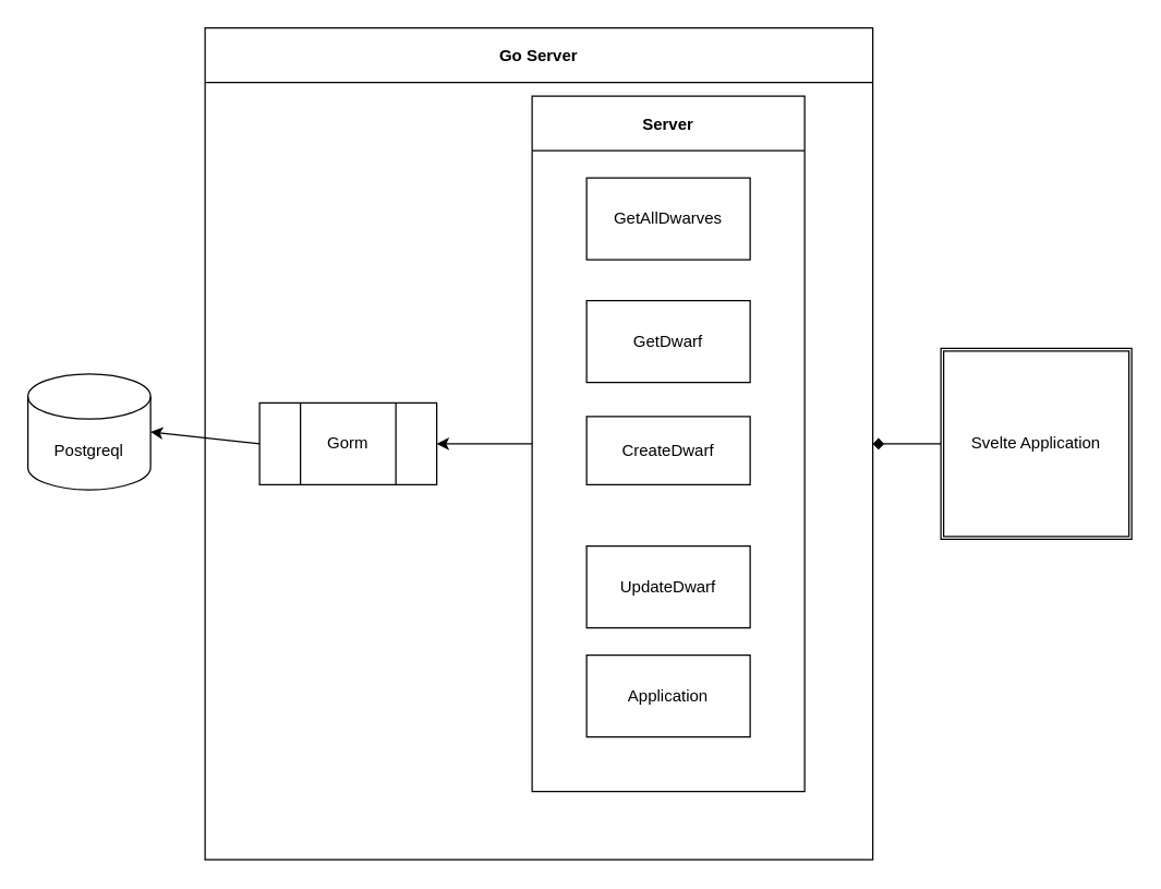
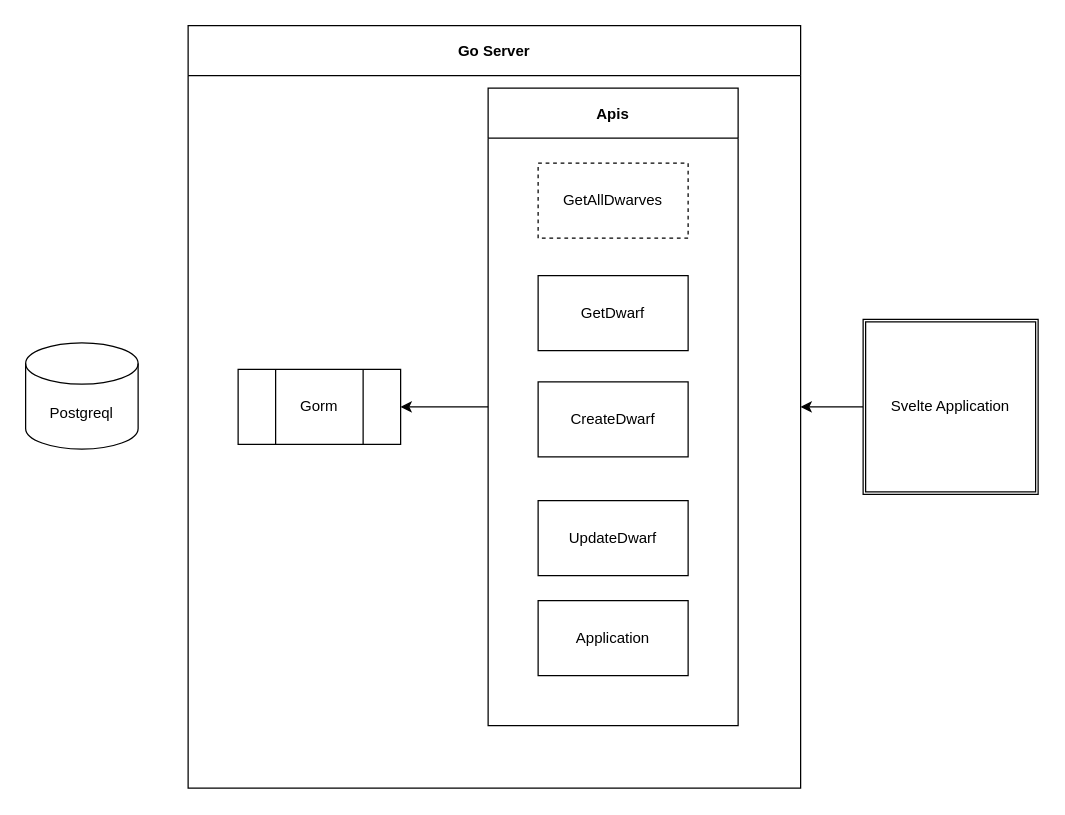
  <mxCell id="0" />
  <mxCell id="1" parent="0" />
  <mxCell id="2" value="Postgreql" style="shape=cylinder3;whiteSpace=wrap;html=1;boundedLbl=1;backgroundOutline=1;size=16.531;" parent="1" vertex="1"><mxGeometry x="20" y="273.75" width="90" height="85" as="geometry" /></mxCell>
  <mxCell id="3" value="Go Server" style="swimlane;startSize=40;" vertex="1" parent="1"><mxGeometry x="150" y="20" width="490" height="610" as="geometry" /></mxCell>
  <mxCell id="4" value="Gorm" style="shape=process;whiteSpace=wrap;html=1;backgroundOutline=1;size=0.231;" vertex="1" parent="3"><mxGeometry x="40" y="275" width="130" height="60" as="geometry" /></mxCell>
  <mxCell id="5" style="edgeStyle=none;html=1;exitX=0;exitY=0.5;exitDx=0;exitDy=0;entryX=1;entryY=0.5;entryDx=0;entryDy=0;" edge="1" parent="3" source="6" target="4"><mxGeometry relative="1" as="geometry" /></mxCell>
- <mxCell id="6" value="Server" style="swimlane;startSize=40;" vertex="1" parent="3"><mxGeometry x="240" y="50" width="200" height="510" as="geometry" /></mxCell>
+ <mxCell id="6" value="Apis" style="swimlane;startSize=40;" vertex="1" parent="3"><mxGeometry x="240" y="50" width="200" height="510" as="geometry" /></mxCell>
  <mxCell id="7" value="GetDwarf" style="whiteSpace=wrap;html=1;rounded=0;" vertex="1" parent="6"><mxGeometry x="40" y="150" width="120" height="60" as="geometry" /></mxCell>
- <mxCell id="8" value="GetAllDwarves" style="rounded=0;whiteSpace=wrap;html=1;" vertex="1" parent="6"><mxGeometry x="40" y="60" width="120" height="60" as="geometry" /></mxCell>
- <mxCell id="9" value="CreateDwarf" style="whiteSpace=wrap;html=1;rounded=0;" vertex="1" parent="6"><mxGeometry x="40" y="235" width="120" height="50" as="geometry" /></mxCell>
+ <mxCell id="8" value="GetAllDwarves" style="rounded=0;whiteSpace=wrap;html=1;dashed=1;" vertex="1" parent="6"><mxGeometry x="40" y="60" width="120" height="60" as="geometry" /></mxCell>
+ <mxCell id="9" value="CreateDwarf" style="whiteSpace=wrap;html=1;rounded=0;" vertex="1" parent="6"><mxGeometry x="40" y="235" width="120" height="60" as="geometry" /></mxCell>
  <mxCell id="10" value="UpdateDwarf" style="whiteSpace=wrap;html=1;rounded=0;" vertex="1" parent="6"><mxGeometry x="40" y="330" width="120" height="60" as="geometry" /></mxCell>
  <mxCell id="11" value="Application" style="whiteSpace=wrap;html=1;rounded=0;" vertex="1" parent="6"><mxGeometry x="40" y="410" width="120" height="60" as="geometry" /></mxCell>
- <mxCell id="12" style="edgeStyle=none;html=1;exitX=0;exitY=0.5;exitDx=0;exitDy=0;entryX=1;entryY=0.5;entryDx=0;entryDy=0;endArrow=diamond;" edge="1" parent="1" source="13" target="3"><mxGeometry relative="1" as="geometry" /></mxCell>
+ <mxCell id="12" style="edgeStyle=none;html=1;exitX=0;exitY=0.5;exitDx=0;exitDy=0;entryX=1;entryY=0.5;entryDx=0;entryDy=0;" edge="1" parent="1" source="13" target="3"><mxGeometry relative="1" as="geometry" /></mxCell>
  <mxCell id="13" value="Svelte Application" style="shape=ext;double=1;whiteSpace=wrap;html=1;aspect=fixed;" vertex="1" parent="1"><mxGeometry x="690" y="255" width="140" height="140" as="geometry" /></mxCell>
- <mxCell id="14" style="edgeStyle=none;html=1;exitX=0;exitY=0.5;exitDx=0;exitDy=0;entryX=1;entryY=0.5;entryDx=0;entryDy=0;entryPerimeter=0;" edge="1" parent="1" source="4" target="2"><mxGeometry relative="1" as="geometry" /></mxCell>
